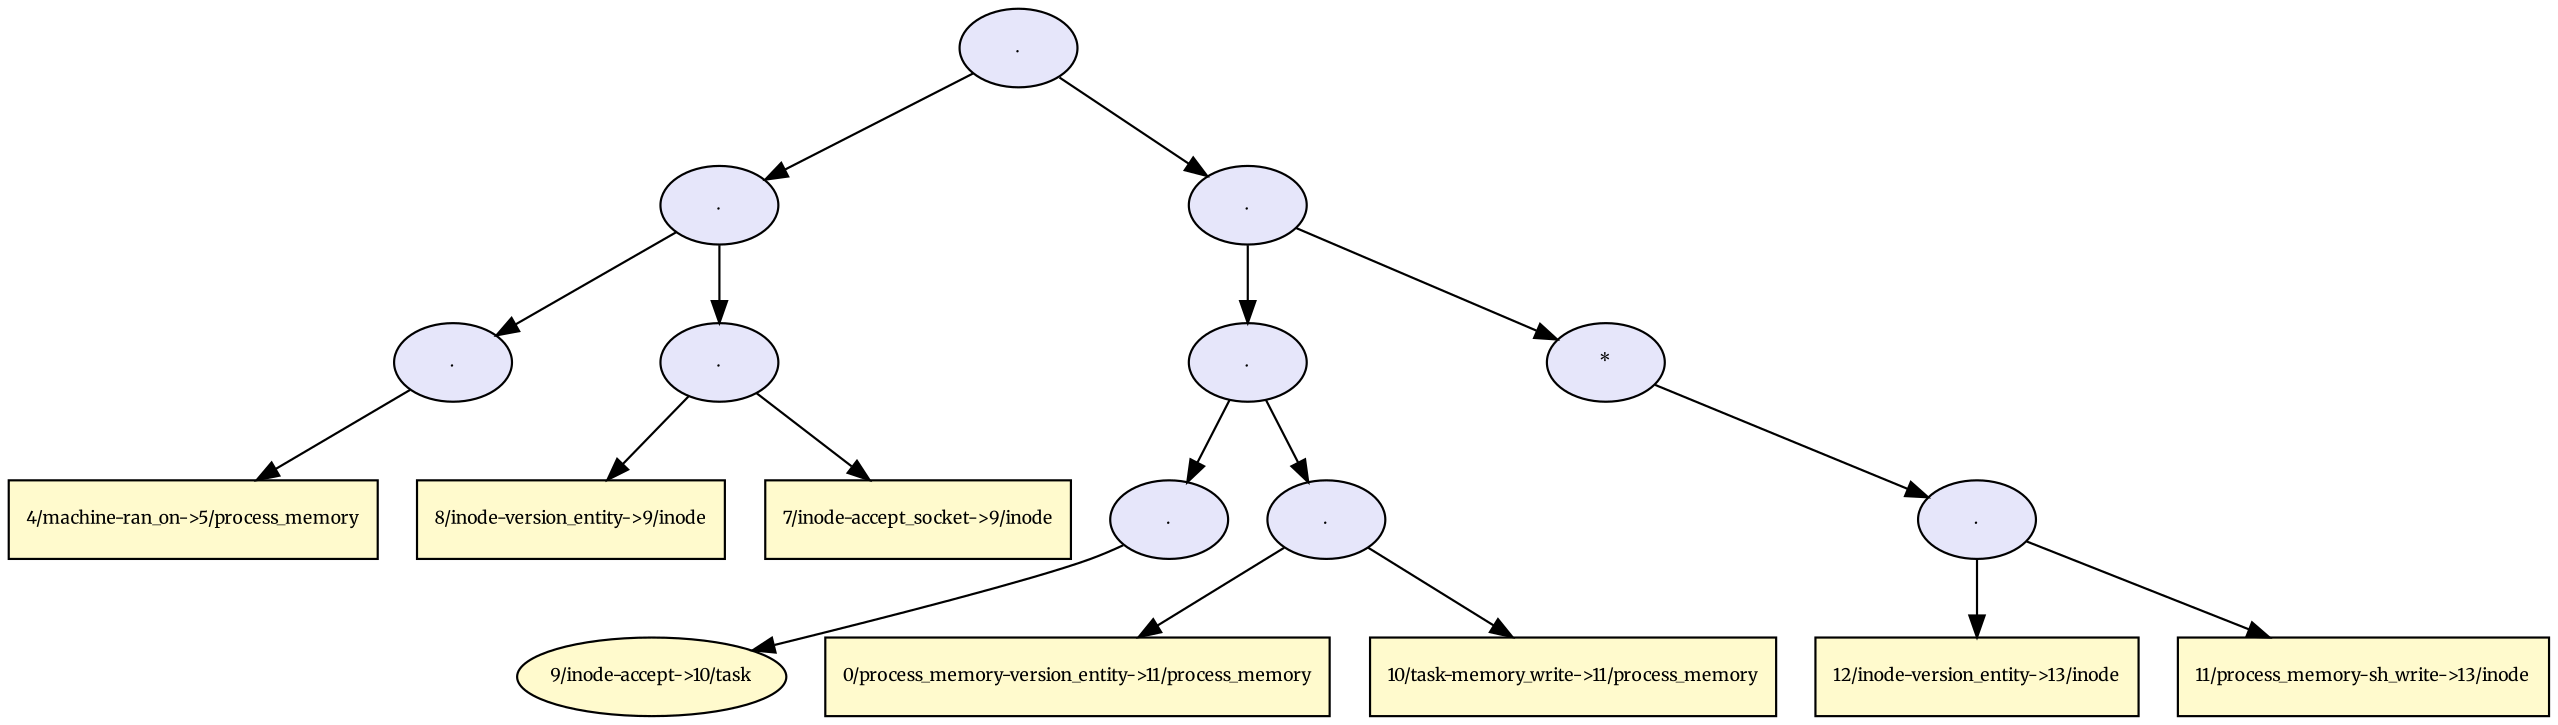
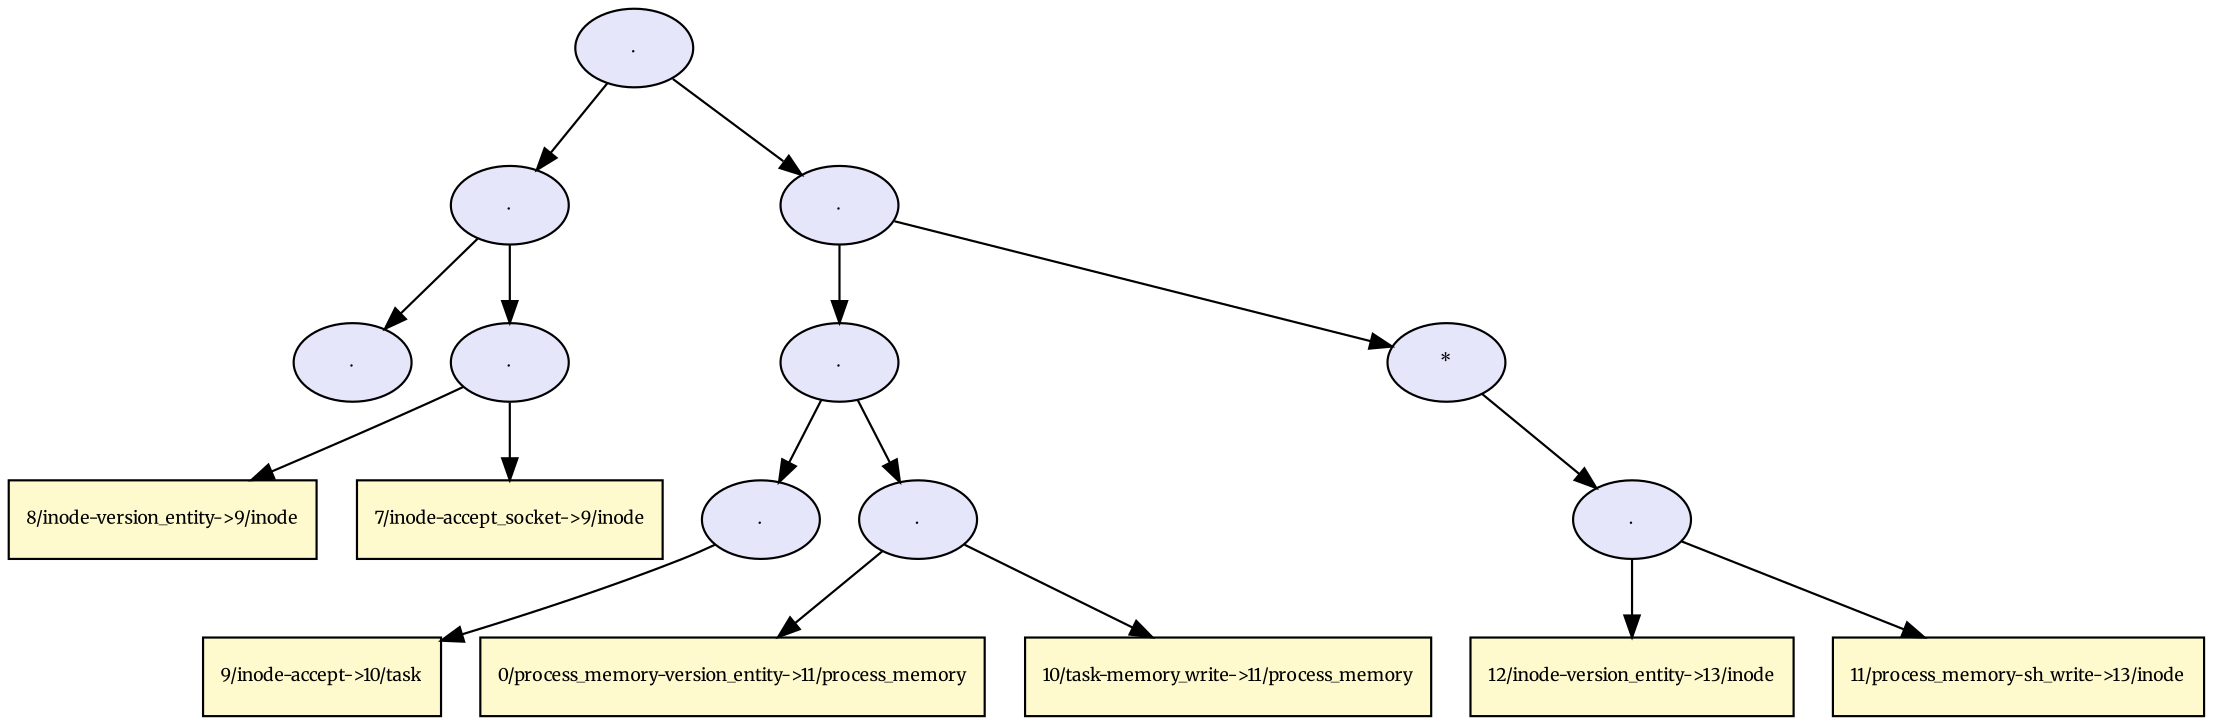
  digraph {
    fontname=Merriweather
    node [fillcolor="#e6e6fa" fontname=Merriweather fontsize=8 shape=ellipse style=filled]
    edge [color="#000000" fontname=Merriweather fontsize=8]
    n1 [label="."]
    n2 [label="."]
    n3 [label="."]
    n4 [label="."]
    n5 [label="."]
    n6 [label="."]
    n7 [label="*"]
-   n8 [fillcolor="#fffacd" label="4/machine-ran_on->5/process_memory" shape=rectangle]
    n9 [fillcolor="#fffacd" label="8/inode-version_entity->9/inode" shape=rectangle]
    n10 [fillcolor="#fffacd" label="7/inode-accept_socket->9/inode" shape=rectangle]
    n11 [label="."]
    n12 [label="."]
    n13 [label="."]
-   n14 [fillcolor="#fffacd" label="9/inode-accept->10/task"]
+   n14 [fillcolor="#fffacd" label="9/inode-accept->10/task" shape=rectangle]
    n15 [fillcolor="#fffacd" label="0/process_memory-version_entity->11/process_memory" shape=rectangle]
    n16 [fillcolor="#fffacd" label="10/task-memory_write->11/process_memory" shape=rectangle]
    n17 [fillcolor="#fffacd" label="12/inode-version_entity->13/inode" shape=rectangle]
    n18 [fillcolor="#fffacd" label="11/process_memory-sh_write->13/inode" shape=rectangle]
    n1 -> n2
    n1 -> n3
    n2 -> n4
    n2 -> n5
    n3 -> n6
    n3 -> n7
-   n4 -> n8
    n5 -> n9
    n5 -> n10
    n6 -> n11
    n6 -> n12
    n7 -> n13
    n11 -> n14
    n12 -> n15
    n12 -> n16
    n13 -> n17
    n13 -> n18
  }
